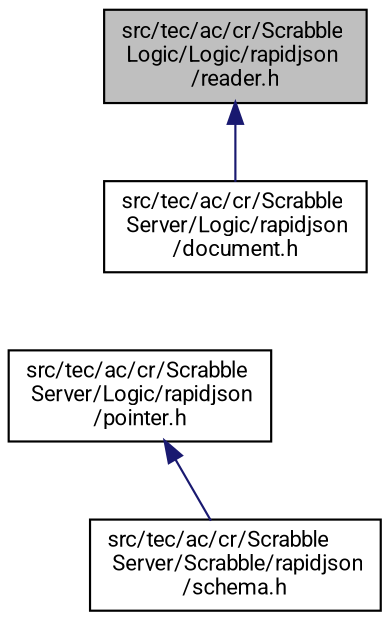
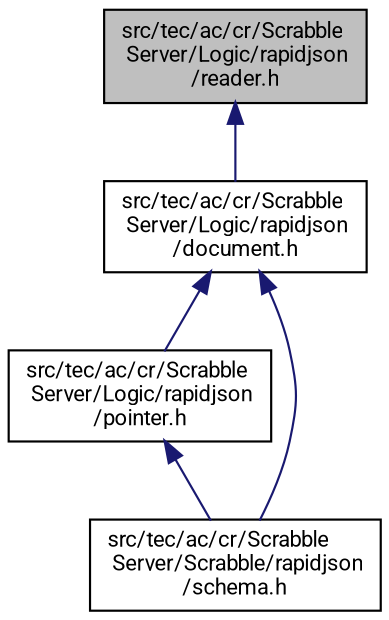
  digraph {
    fontname=Roboto
    node [color=black fillcolor=white fontname=Roboto fontsize=10 shape=record style=filled]
    edge [color=midnightblue dir=back fontname=Roboto fontsize=10 labelfontname=Helvetica labelfontsize=10 style=solid]
-   n1 [fillcolor=grey75 fontcolor=black height=0.2 label="src/tec/ac/cr/Scrabble\l Logic/Logic/rapidjson\l/reader.h" width=0.4]
+   n1 [fillcolor=grey75 fontcolor=black height=0.2 label="src/tec/ac/cr/Scrabble\l Server/Logic/rapidjson\l/reader.h" width=0.4]
    n2 [height=0.2 label="src/tec/ac/cr/Scrabble\l Server/Logic/rapidjson\l/document.h" width=0.4]
    n3 [height=0.2 label="src/tec/ac/cr/Scrabble\l Server/Logic/rapidjson\l/pointer.h" width=0.4]
    n4 [height=0.2 label="src/tec/ac/cr/Scrabble\l Server/Scrabble/rapidjson\l/schema.h" width=0.4]
    n1 -> n2
+   n2 -> n3
+   n2 -> n4
    n3 -> n4
  }
